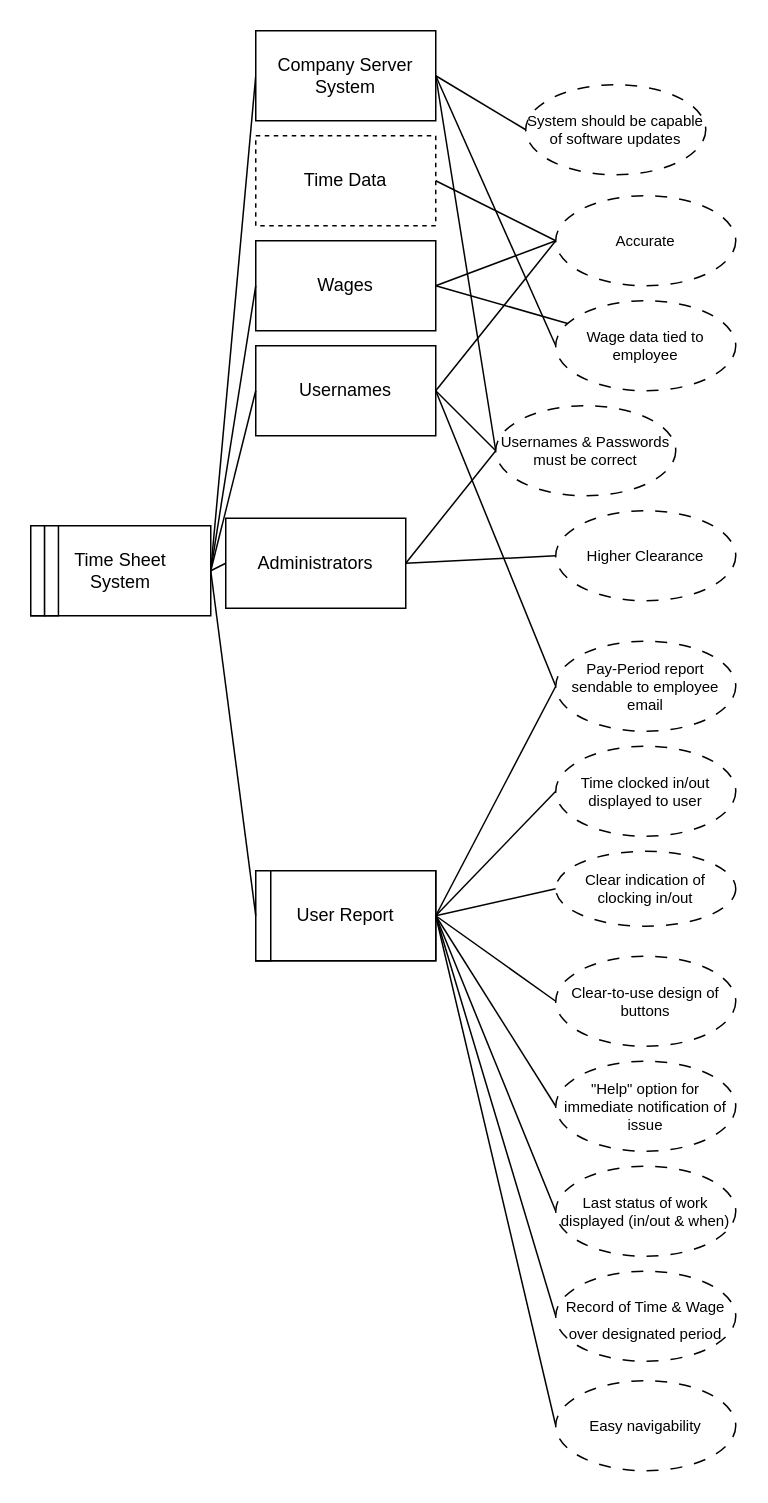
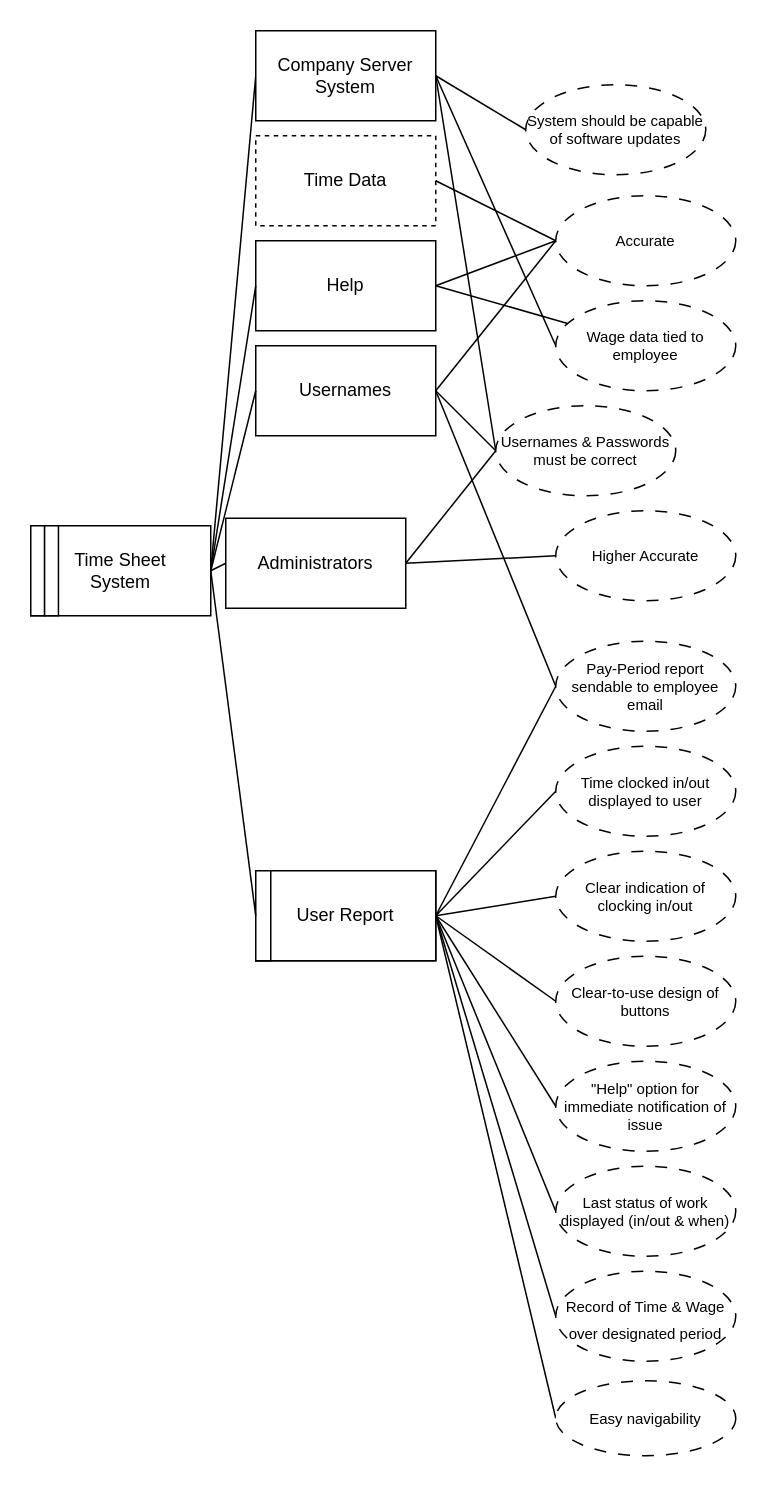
  <mxCell id="0" />
  <mxCell id="1" parent="0" />
  <mxCell id="2" value="" style="group;strokeColor=default;" parent="1" vertex="1" connectable="0"><mxGeometry x="170" y="580" width="120" height="60" as="geometry" /></mxCell>
  <mxCell id="3" value="User Report" style="rounded=0;whiteSpace=wrap;html=1;strokeColor=default;" parent="2" vertex="1"><mxGeometry width="120" height="60" as="geometry" /></mxCell>
  <mxCell id="4" value="" style="rounded=0;whiteSpace=wrap;html=1;strokeColor=default;" parent="2" vertex="1"><mxGeometry width="10" height="60" as="geometry" /></mxCell>
  <mxCell id="5" value="" style="group;align=left;" parent="1" vertex="1" connectable="0"><mxGeometry x="20" y="350" width="120" height="60" as="geometry" /></mxCell>
  <mxCell id="6" value="&lt;div align=&quot;center&quot;&gt;Time Sheet&lt;/div&gt;&lt;div align=&quot;center&quot;&gt;System&lt;/div&gt;" style="rounded=0;whiteSpace=wrap;html=1;align=center;" parent="5" vertex="1"><mxGeometry width="120" height="60" as="geometry" /></mxCell>
  <mxCell id="7" value="" style="rounded=0;whiteSpace=wrap;html=1;" parent="5" vertex="1"><mxGeometry width="9.231" height="60" as="geometry" /></mxCell>
  <mxCell id="8" value="" style="rounded=0;whiteSpace=wrap;html=1;" parent="5" vertex="1"><mxGeometry x="9.231" width="9.231" height="60" as="geometry" /></mxCell>
- <mxCell id="9" value="Wages" style="rounded=0;whiteSpace=wrap;html=1;strokeColor=default;" parent="1" vertex="1"><mxGeometry x="170" y="160" width="120" height="60" as="geometry" /></mxCell>
+ <mxCell id="9" value="Help" style="rounded=0;whiteSpace=wrap;html=1;strokeColor=default;" parent="1" vertex="1"><mxGeometry x="170" y="160" width="120" height="60" as="geometry" /></mxCell>
  <mxCell id="10" value="Usernames" style="rounded=0;whiteSpace=wrap;html=1;strokeColor=default;" parent="1" vertex="1"><mxGeometry x="170" y="230" width="120" height="60" as="geometry" /></mxCell>
  <mxCell id="11" value="Administrators" style="rounded=0;whiteSpace=wrap;html=1;strokeColor=default;" parent="1" vertex="1"><mxGeometry x="150" y="345" width="120" height="60" as="geometry" /></mxCell>
  <mxCell id="12" value="Time Data" style="rounded=0;whiteSpace=wrap;html=1;strokeColor=default;dashed=1;" parent="1" vertex="1"><mxGeometry x="170" y="90" width="120" height="60" as="geometry" /></mxCell>
  <mxCell id="13" style="edgeStyle=none;shape=connector;rounded=0;orthogonalLoop=1;jettySize=auto;html=1;exitX=0;exitY=0.5;exitDx=0;exitDy=0;entryX=1;entryY=0.5;entryDx=0;entryDy=0;strokeColor=default;align=center;verticalAlign=middle;fontFamily=Helvetica;fontSize=11;fontColor=default;labelBackgroundColor=default;startFill=0;endArrow=none;" edge="1" parent="1" source="14" target="3"><mxGeometry relative="1" as="geometry" /></mxCell>
- <mxCell id="14" value="Easy navigability " style="ellipse;whiteSpace=wrap;html=1;dashed=1;dashPattern=8 8;strokeColor=default;fontSize=10;" parent="1" vertex="1"><mxGeometry x="370" y="920" width="120" height="60" as="geometry" /></mxCell>
+ <mxCell id="14" value="Easy navigability " style="ellipse;whiteSpace=wrap;html=1;dashed=1;dashPattern=8 8;strokeColor=default;fontSize=10;" parent="1" vertex="1"><mxGeometry x="370" y="920" width="120" height="50" as="geometry" /></mxCell>
  <mxCell id="15" style="edgeStyle=none;shape=connector;rounded=0;orthogonalLoop=1;jettySize=auto;html=1;entryX=1;entryY=0.5;entryDx=0;entryDy=0;strokeColor=default;align=center;verticalAlign=middle;fontFamily=Helvetica;fontSize=10;fontColor=default;labelBackgroundColor=default;endArrow=none;exitX=0;exitY=0.5;exitDx=0;exitDy=0;startFill=0;" parent="1" source="16" target="3" edge="1"><mxGeometry relative="1" as="geometry" /></mxCell>
  <mxCell id="16" value="&lt;font&gt;Last status of work displayed (in/out &amp;amp; when)&lt;/font&gt;" style="ellipse;whiteSpace=wrap;html=1;dashed=1;dashPattern=8 8;strokeColor=default;fontSize=10;" parent="1" vertex="1"><mxGeometry x="370" y="777" width="120" height="60" as="geometry" /></mxCell>
  <mxCell id="17" style="edgeStyle=none;shape=connector;rounded=0;orthogonalLoop=1;jettySize=auto;html=1;entryX=1;entryY=0.5;entryDx=0;entryDy=0;strokeColor=default;align=center;verticalAlign=middle;fontFamily=Helvetica;fontSize=10;fontColor=default;labelBackgroundColor=default;endArrow=none;exitX=0;exitY=0.5;exitDx=0;exitDy=0;startFill=0;" parent="1" source="18" target="3" edge="1"><mxGeometry relative="1" as="geometry" /></mxCell>
  <mxCell id="18" value="&quot;Help&quot; option for immediate notification of issue" style="ellipse;whiteSpace=wrap;html=1;dashed=1;dashPattern=8 8;fontSize=10;strokeColor=default;" parent="1" vertex="1"><mxGeometry x="370" y="707" width="120" height="60" as="geometry" /></mxCell>
  <mxCell id="19" style="edgeStyle=none;shape=connector;rounded=0;orthogonalLoop=1;jettySize=auto;html=1;entryX=1;entryY=0.5;entryDx=0;entryDy=0;strokeColor=default;align=center;verticalAlign=middle;fontFamily=Helvetica;fontSize=10;fontColor=default;labelBackgroundColor=default;endArrow=none;startFill=0;exitX=0;exitY=0.5;exitDx=0;exitDy=0;" parent="1" source="20" target="3" edge="1"><mxGeometry relative="1" as="geometry" /></mxCell>
  <mxCell id="20" value="Time clocked in/out displayed to user " style="ellipse;whiteSpace=wrap;html=1;dashed=1;dashPattern=8 8;fontSize=10;strokeColor=default;" parent="1" vertex="1"><mxGeometry x="370" y="497" width="120" height="60" as="geometry" /></mxCell>
  <mxCell id="21" style="edgeStyle=none;shape=connector;rounded=0;orthogonalLoop=1;jettySize=auto;html=1;strokeColor=default;align=center;verticalAlign=middle;fontFamily=Helvetica;fontSize=10;fontColor=default;labelBackgroundColor=default;endArrow=none;startFill=0;exitX=0;exitY=0.5;exitDx=0;exitDy=0;entryX=1;entryY=0.5;entryDx=0;entryDy=0;" parent="1" source="22" target="3" edge="1"><mxGeometry relative="1" as="geometry"><mxPoint x="285" y="610" as="targetPoint" /></mxGeometry></mxCell>
- <mxCell id="22" value="Clear indication of clocking in/out" style="ellipse;whiteSpace=wrap;html=1;dashed=1;dashPattern=8 8;fontSize=10;strokeColor=default;" parent="1" vertex="1"><mxGeometry x="370" y="567" width="120" height="50" as="geometry" /></mxCell>
+ <mxCell id="22" value="Clear indication of clocking in/out" style="ellipse;whiteSpace=wrap;html=1;dashed=1;dashPattern=8 8;fontSize=10;strokeColor=default;" parent="1" vertex="1"><mxGeometry x="370" y="567" width="120" height="60" as="geometry" /></mxCell>
  <mxCell id="23" style="edgeStyle=none;shape=connector;rounded=0;orthogonalLoop=1;jettySize=auto;html=1;entryX=1;entryY=0.5;entryDx=0;entryDy=0;strokeColor=default;align=center;verticalAlign=middle;fontFamily=Helvetica;fontSize=10;fontColor=default;labelBackgroundColor=default;endArrow=none;startFill=0;exitX=0;exitY=0.5;exitDx=0;exitDy=0;" parent="1" source="24" target="3" edge="1"><mxGeometry relative="1" as="geometry" /></mxCell>
  <mxCell id="24" value="Clear-to-use design of buttons" style="ellipse;whiteSpace=wrap;html=1;dashed=1;dashPattern=8 8;fontSize=10;strokeColor=default;" parent="1" vertex="1"><mxGeometry x="370" y="637" width="120" height="60" as="geometry" /></mxCell>
  <mxCell id="25" style="edgeStyle=none;shape=connector;rounded=0;orthogonalLoop=1;jettySize=auto;html=1;entryX=1;entryY=0.5;entryDx=0;entryDy=0;strokeColor=default;align=center;verticalAlign=middle;fontFamily=Helvetica;fontSize=10;fontColor=default;labelBackgroundColor=default;endArrow=none;startFill=0;exitX=0;exitY=0.5;exitDx=0;exitDy=0;" parent="1" source="26" target="11" edge="1"><mxGeometry relative="1" as="geometry" /></mxCell>
- <mxCell id="26" value="Higher Clearance" style="ellipse;whiteSpace=wrap;html=1;dashed=1;dashPattern=8 8;fontSize=10;strokeColor=default;" parent="1" vertex="1"><mxGeometry x="370" y="340" width="120" height="60" as="geometry" /></mxCell>
+ <mxCell id="26" value="Higher Accurate" style="ellipse;whiteSpace=wrap;html=1;dashed=1;dashPattern=8 8;fontSize=10;strokeColor=default;" parent="1" vertex="1"><mxGeometry x="370" y="340" width="120" height="60" as="geometry" /></mxCell>
  <mxCell id="27" style="edgeStyle=none;shape=connector;rounded=0;orthogonalLoop=1;jettySize=auto;html=1;entryX=1;entryY=0.5;entryDx=0;entryDy=0;strokeColor=default;align=center;verticalAlign=middle;fontFamily=Helvetica;fontSize=10;fontColor=default;labelBackgroundColor=default;endArrow=none;startFill=0;exitX=0;exitY=0.5;exitDx=0;exitDy=0;" parent="1" source="30" target="10" edge="1"><mxGeometry relative="1" as="geometry" /></mxCell>
  <mxCell id="28" style="edgeStyle=none;shape=connector;rounded=0;orthogonalLoop=1;jettySize=auto;html=1;entryX=1;entryY=0.5;entryDx=0;entryDy=0;strokeColor=default;align=center;verticalAlign=middle;fontFamily=Helvetica;fontSize=10;fontColor=default;labelBackgroundColor=default;endArrow=none;startFill=0;exitX=0;exitY=0.5;exitDx=0;exitDy=0;" parent="1" source="30" target="11" edge="1"><mxGeometry relative="1" as="geometry" /></mxCell>
  <mxCell id="29" style="edgeStyle=none;shape=connector;rounded=0;orthogonalLoop=1;jettySize=auto;html=1;exitX=0;exitY=0.5;exitDx=0;exitDy=0;entryX=1;entryY=0.5;entryDx=0;entryDy=0;strokeColor=default;align=center;verticalAlign=middle;fontFamily=Helvetica;fontSize=11;fontColor=default;labelBackgroundColor=default;startFill=0;endArrow=none;" parent="1" source="30" target="45" edge="1"><mxGeometry relative="1" as="geometry" /></mxCell>
  <mxCell id="30" value="Usernames &amp;amp; Passwords must be correct" style="ellipse;whiteSpace=wrap;html=1;dashed=1;dashPattern=8 8;fontSize=10;strokeColor=default;" parent="1" vertex="1"><mxGeometry x="330" y="270" width="120" height="60" as="geometry" /></mxCell>
  <mxCell id="31" style="edgeStyle=none;shape=connector;rounded=0;orthogonalLoop=1;jettySize=auto;html=1;entryX=1;entryY=0.5;entryDx=0;entryDy=0;strokeColor=default;align=center;verticalAlign=middle;fontFamily=Helvetica;fontSize=10;fontColor=default;labelBackgroundColor=default;endArrow=none;startFill=0;" parent="1" source="34" target="9" edge="1"><mxGeometry relative="1" as="geometry" /></mxCell>
  <mxCell id="32" style="edgeStyle=none;shape=connector;rounded=0;orthogonalLoop=1;jettySize=auto;html=1;entryX=1;entryY=0.5;entryDx=0;entryDy=0;strokeColor=default;align=center;verticalAlign=middle;fontFamily=Helvetica;fontSize=10;fontColor=default;labelBackgroundColor=default;endArrow=none;startFill=0;exitX=0;exitY=0.5;exitDx=0;exitDy=0;" parent="1" source="37" target="10" edge="1"><mxGeometry relative="1" as="geometry"><mxPoint x="370" y="190" as="sourcePoint" /></mxGeometry></mxCell>
  <mxCell id="33" style="edgeStyle=none;shape=connector;rounded=0;orthogonalLoop=1;jettySize=auto;html=1;exitX=0;exitY=0.5;exitDx=0;exitDy=0;entryX=1;entryY=0.5;entryDx=0;entryDy=0;strokeColor=default;align=center;verticalAlign=middle;fontFamily=Helvetica;fontSize=11;fontColor=default;labelBackgroundColor=default;startFill=0;endArrow=none;" parent="1" source="34" target="45" edge="1"><mxGeometry relative="1" as="geometry" /></mxCell>
  <mxCell id="34" value="Wage data tied to employee" style="ellipse;whiteSpace=wrap;html=1;dashed=1;dashPattern=8 8;fontSize=10;strokeColor=default;" parent="1" vertex="1"><mxGeometry x="370" y="200" width="120" height="60" as="geometry" /></mxCell>
  <mxCell id="35" style="edgeStyle=none;shape=connector;rounded=0;orthogonalLoop=1;jettySize=auto;html=1;entryX=1;entryY=0.5;entryDx=0;entryDy=0;strokeColor=default;align=center;verticalAlign=middle;fontFamily=Helvetica;fontSize=10;fontColor=default;labelBackgroundColor=default;endArrow=none;startFill=0;exitX=0;exitY=0.5;exitDx=0;exitDy=0;" parent="1" source="37" target="12" edge="1"><mxGeometry relative="1" as="geometry" /></mxCell>
  <mxCell id="36" style="edgeStyle=none;shape=connector;rounded=0;orthogonalLoop=1;jettySize=auto;html=1;entryX=1;entryY=0.5;entryDx=0;entryDy=0;strokeColor=default;align=center;verticalAlign=middle;fontFamily=Helvetica;fontSize=11;fontColor=default;labelBackgroundColor=default;endArrow=none;startFill=0;exitX=0;exitY=0.5;exitDx=0;exitDy=0;" parent="1" source="37" target="9" edge="1"><mxGeometry relative="1" as="geometry" /></mxCell>
  <mxCell id="37" value="Accurate" style="ellipse;whiteSpace=wrap;html=1;dashed=1;dashPattern=8 8;fontSize=10;strokeColor=default;" parent="1" vertex="1"><mxGeometry x="370" y="130" width="120" height="60" as="geometry" /></mxCell>
  <mxCell id="38" style="rounded=0;orthogonalLoop=1;jettySize=auto;html=1;entryX=0;entryY=0.5;entryDx=0;entryDy=0;endArrow=none;startFill=0;strokeColor=default;" parent="1" target="9" edge="1"><mxGeometry relative="1" as="geometry"><mxPoint x="140" y="380" as="sourcePoint" /></mxGeometry></mxCell>
  <mxCell id="39" style="edgeStyle=none;shape=connector;rounded=0;orthogonalLoop=1;jettySize=auto;html=1;entryX=0;entryY=0.5;entryDx=0;entryDy=0;strokeColor=default;align=center;verticalAlign=middle;fontFamily=Helvetica;fontSize=11;fontColor=default;labelBackgroundColor=default;endArrow=none;startFill=0;exitX=1;exitY=0.5;exitDx=0;exitDy=0;" parent="1" source="6" target="10" edge="1"><mxGeometry relative="1" as="geometry"><mxPoint x="125" y="380" as="sourcePoint" /></mxGeometry></mxCell>
  <mxCell id="40" style="edgeStyle=none;shape=connector;rounded=0;orthogonalLoop=1;jettySize=auto;html=1;entryX=0;entryY=0.5;entryDx=0;entryDy=0;strokeColor=default;align=center;verticalAlign=middle;fontFamily=Helvetica;fontSize=11;fontColor=default;labelBackgroundColor=default;endArrow=none;startFill=0;exitX=1;exitY=0.5;exitDx=0;exitDy=0;" parent="1" source="6" target="11" edge="1"><mxGeometry relative="1" as="geometry"><mxPoint x="125" y="380" as="sourcePoint" /></mxGeometry></mxCell>
  <mxCell id="41" style="edgeStyle=none;shape=connector;rounded=0;orthogonalLoop=1;jettySize=auto;html=1;entryX=0;entryY=0.5;entryDx=0;entryDy=0;strokeColor=default;align=center;verticalAlign=middle;fontFamily=Helvetica;fontSize=11;fontColor=default;labelBackgroundColor=default;endArrow=none;startFill=0;exitX=1;exitY=0.5;exitDx=0;exitDy=0;" parent="1" source="6" target="4" edge="1"><mxGeometry relative="1" as="geometry"><mxPoint x="125" y="380" as="sourcePoint" /></mxGeometry></mxCell>
  <mxCell id="42" style="edgeStyle=none;shape=connector;rounded=0;orthogonalLoop=1;jettySize=auto;html=1;exitX=0;exitY=0.5;exitDx=0;exitDy=0;entryX=1;entryY=0.5;entryDx=0;entryDy=0;strokeColor=default;align=center;verticalAlign=middle;fontFamily=Helvetica;fontSize=11;fontColor=default;labelBackgroundColor=default;startFill=0;endArrow=none;" parent="1" source="43" target="45" edge="1"><mxGeometry relative="1" as="geometry" /></mxCell>
  <mxCell id="43" value="System should be capable of software updates" style="ellipse;whiteSpace=wrap;html=1;dashed=1;dashPattern=8 8;fontSize=10;" parent="1" vertex="1"><mxGeometry x="350" y="56" width="120" height="60" as="geometry" /></mxCell>
  <mxCell id="44" style="edgeStyle=none;shape=connector;rounded=0;orthogonalLoop=1;jettySize=auto;html=1;exitX=0;exitY=0.5;exitDx=0;exitDy=0;entryX=1;entryY=0.5;entryDx=0;entryDy=0;strokeColor=default;align=center;verticalAlign=middle;fontFamily=Helvetica;fontSize=11;fontColor=default;labelBackgroundColor=default;startFill=0;endArrow=none;" parent="1" source="45" target="6" edge="1"><mxGeometry relative="1" as="geometry" /></mxCell>
  <mxCell id="45" value="Company Server System" style="rounded=0;whiteSpace=wrap;html=1;" parent="1" vertex="1"><mxGeometry x="170" y="20" width="120" height="60" as="geometry" /></mxCell>
  <mxCell id="46" style="edgeStyle=none;shape=connector;rounded=0;orthogonalLoop=1;jettySize=auto;html=1;exitX=0;exitY=0.5;exitDx=0;exitDy=0;entryX=1;entryY=0.5;entryDx=0;entryDy=0;strokeColor=default;align=center;verticalAlign=middle;fontFamily=Helvetica;fontSize=11;fontColor=default;labelBackgroundColor=default;startFill=0;endArrow=none;" parent="1" source="47" target="3" edge="1"><mxGeometry relative="1" as="geometry" /></mxCell>
  <mxCell id="47" value="&lt;sub&gt;Record of Time &amp;amp; Wage over designated period&lt;br&gt;&lt;/sub&gt;" style="ellipse;whiteSpace=wrap;html=1;dashed=1;dashPattern=8 8;" parent="1" vertex="1"><mxGeometry x="370" y="847" width="120" height="60" as="geometry" /></mxCell>
  <mxCell id="48" style="edgeStyle=none;shape=connector;rounded=0;orthogonalLoop=1;jettySize=auto;html=1;exitX=0;exitY=0.5;exitDx=0;exitDy=0;entryX=1;entryY=0.5;entryDx=0;entryDy=0;strokeColor=default;align=center;verticalAlign=middle;fontFamily=Helvetica;fontSize=11;fontColor=default;labelBackgroundColor=default;startFill=0;endArrow=none;" parent="1" source="50" target="3" edge="1"><mxGeometry relative="1" as="geometry" /></mxCell>
  <mxCell id="49" style="edgeStyle=none;shape=connector;rounded=0;orthogonalLoop=1;jettySize=auto;html=1;exitX=0;exitY=0.5;exitDx=0;exitDy=0;entryX=1;entryY=0.5;entryDx=0;entryDy=0;strokeColor=default;align=center;verticalAlign=middle;fontFamily=Helvetica;fontSize=11;fontColor=default;labelBackgroundColor=default;startFill=0;endArrow=none;" parent="1" source="50" target="10" edge="1"><mxGeometry relative="1" as="geometry" /></mxCell>
  <mxCell id="50" value="Pay-Period report sendable to employee email" style="ellipse;whiteSpace=wrap;html=1;dashed=1;dashPattern=8 8;fontSize=10;" parent="1" vertex="1"><mxGeometry x="370" y="427" width="120" height="60" as="geometry" /></mxCell>
